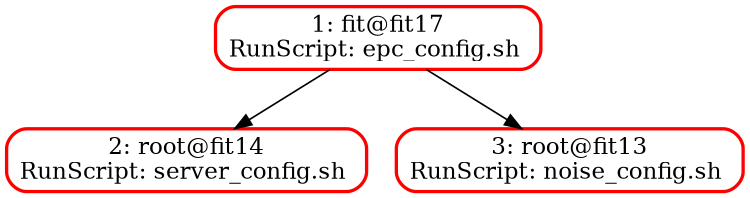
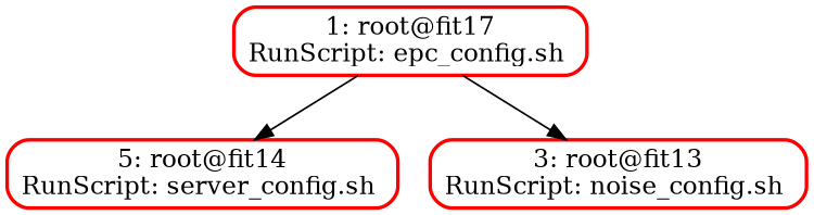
  digraph {
    compound=true
    node [color=red penwidth=2 shape=box style=rounded]
-   n1 [label="1: fit@fit17\nRunScript: epc_config.sh "]
-   n2 [label="2: root@fit14\nRunScript: server_config.sh "]
+   n1 [label="1: root@fit17\nRunScript: epc_config.sh "]
+   n2 [label="5: root@fit14\nRunScript: server_config.sh "]
    n3 [label="3: root@fit13\nRunScript: noise_config.sh "]
    n1 -> n2
    n1 -> n3
  }
